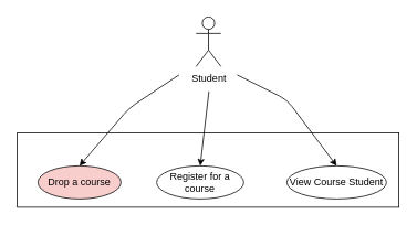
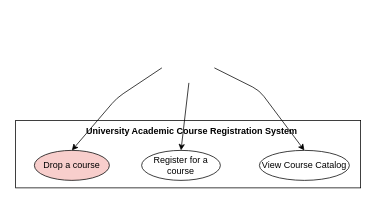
  <mxCell id="0" />
  <mxCell id="1" parent="0" />
- <mxCell id="2" value="Student" style="shape=umlActor;verticalLabelPosition=bottom;verticalAlign=top;html=1;outlineConnect=0;" vertex="1" parent="1"><mxGeometry x="235.5" y="20" width="30" height="60" as="geometry" /></mxCell>
  <mxCell id="3" value="" style="rounded=0;whiteSpace=wrap;html=1;" vertex="1" parent="1"><mxGeometry x="20" y="160" width="460" height="90" as="geometry" /></mxCell>
+ <mxCell id="4" value="&lt;b&gt;University Academic Course Registration System&lt;/b&gt;" style="text;html=1;strokeColor=none;fillColor=none;align=center;verticalAlign=middle;whiteSpace=wrap;rounded=0;" vertex="1" parent="1"><mxGeometry x="95" y="160" width="320" height="30" as="geometry" /></mxCell>
  <mxCell id="5" value="Drop a course" style="ellipse;whiteSpace=wrap;html=1;fillColor=#f8cecc;" vertex="1" parent="1"><mxGeometry x="45" y="200" width="100" height="40" as="geometry" /></mxCell>
  <mxCell id="6" value="Register for a course" style="ellipse;whiteSpace=wrap;html=1;" vertex="1" parent="1"><mxGeometry x="188" y="200" width="105" height="40" as="geometry" /></mxCell>
- <mxCell id="7" value="View Course Student" style="ellipse;whiteSpace=wrap;html=1;" vertex="1" parent="1"><mxGeometry x="345" y="200" width="120" height="40" as="geometry" /></mxCell>
+ <mxCell id="7" value="View Course Catalog" style="ellipse;whiteSpace=wrap;html=1;" vertex="1" parent="1"><mxGeometry x="345" y="200" width="120" height="40" as="geometry" /></mxCell>
  <mxCell id="8" value="" style="endArrow=classic;html=1;entryX=0.5;entryY=0;entryDx=0;entryDy=0;" edge="1" parent="1" target="5"><mxGeometry width="50" height="50" relative="1" as="geometry"><mxPoint x="215" y="90" as="sourcePoint" /><mxPoint x="215" y="90" as="targetPoint" /><Array as="points"><mxPoint x="155" y="130" /></Array></mxGeometry></mxCell>
  <mxCell id="9" value="" style="endArrow=classic;html=1;entryX=0.5;entryY=0;entryDx=0;entryDy=0;" edge="1" parent="1" target="6"><mxGeometry width="50" height="50" relative="1" as="geometry"><mxPoint x="251" y="110" as="sourcePoint" /><mxPoint x="215" y="90" as="targetPoint" /></mxGeometry></mxCell>
  <mxCell id="10" value="" style="endArrow=classic;html=1;entryX=0.5;entryY=0;entryDx=0;entryDy=0;" edge="1" parent="1" target="7"><mxGeometry width="50" height="50" relative="1" as="geometry"><mxPoint x="285" y="90" as="sourcePoint" /><mxPoint x="105" y="210" as="targetPoint" /><Array as="points"><mxPoint x="345" y="120" /></Array></mxGeometry></mxCell>
